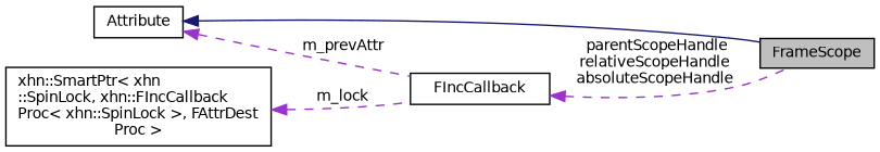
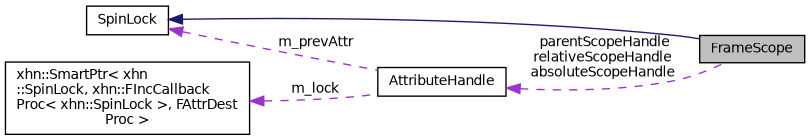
  digraph {
    rankdir=LR
    node [color=black fillcolor=white fontname=Helvetica fontsize=10 shape=record style=filled]
    edge [color=darkorchid3 dir=back fontname=Helvetica fontsize=10 labelfontname=Helvetica labelfontsize=10 style=dashed]
    n1 [fillcolor=grey75 fontcolor=black height=0.2 label=FrameScope width=0.4]
-   n2 [height=0.2 label=Attribute width=0.4]
-   n3 [height=0.2 label=FIncCallback width=0.4]
+   n2 [height=0.2 label=SpinLock width=0.4]
+   n3 [height=0.2 label=AttributeHandle width=0.4]
    n4 [height=0.2 label="xhn::SmartPtr\< xhn\l::SpinLock, xhn::FIncCallback\lProc\< xhn::SpinLock \>, FAttrDest\lProc \>" width=0.4]
    n2 -> n1 [color=midnightblue style=solid]
    n2 -> n3 [label=" m_prevAttr"]
    n3 -> n1 [label=" parentScopeHandle\nrelativeScopeHandle\nabsoluteScopeHandle"]
    n4 -> n3 [label=" m_lock"]
  }
